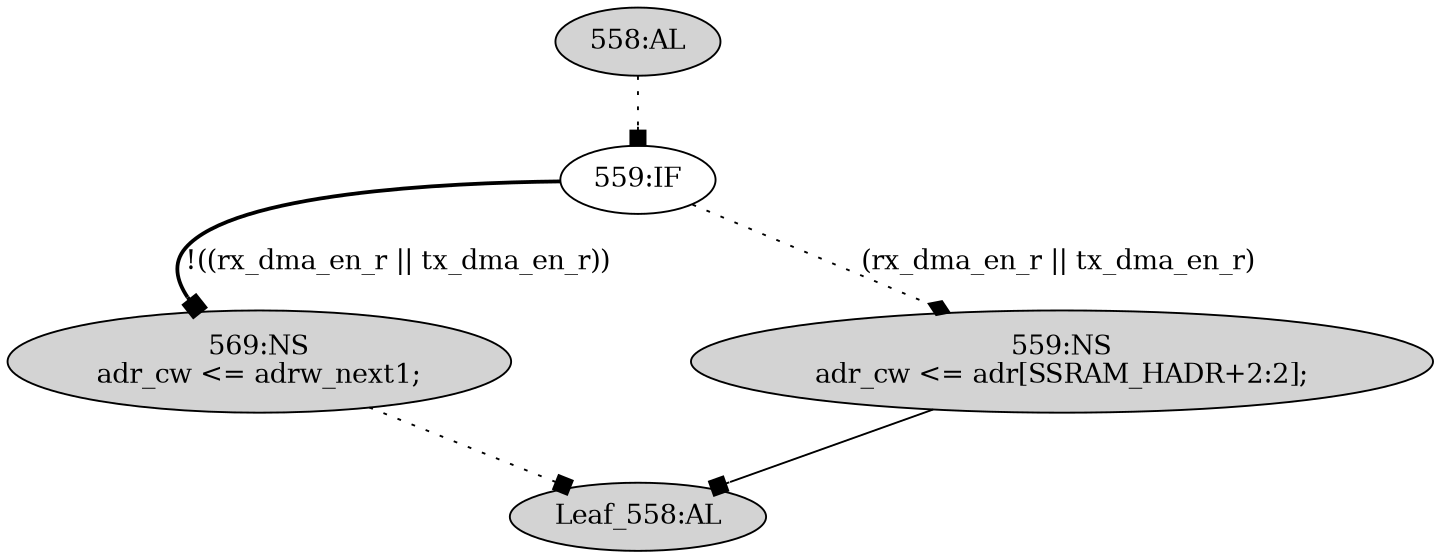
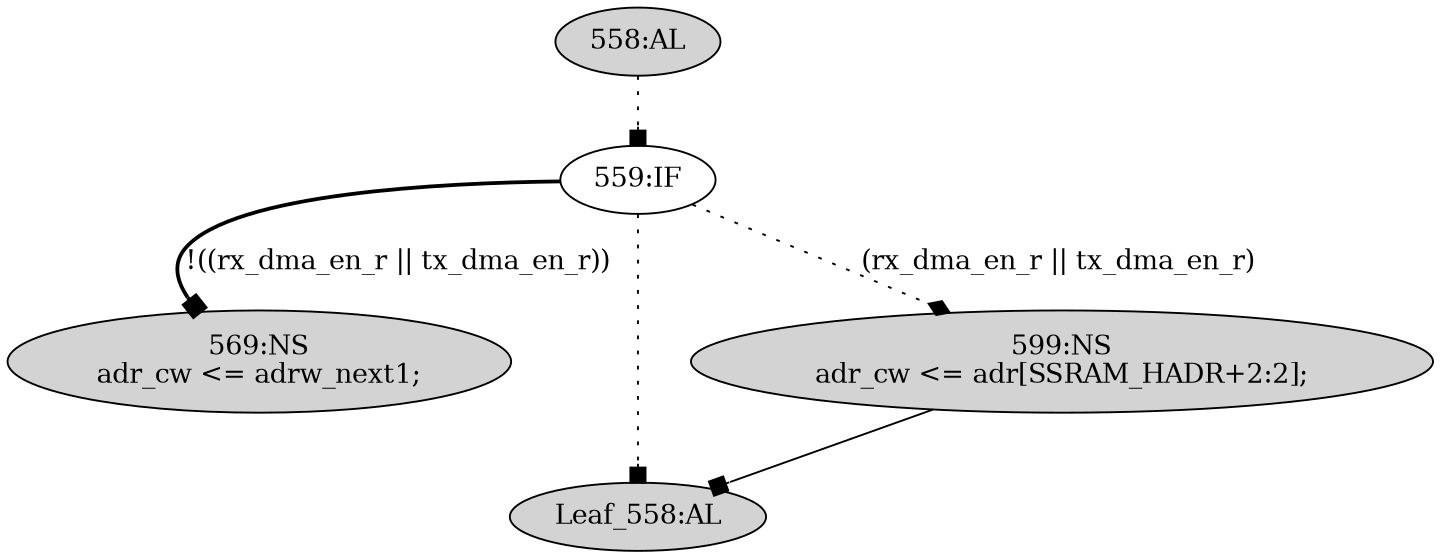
  strict digraph {
    node [fillcolor=lightgrey statements="[]" style=filled typ=NonblockingSubstitution]
    edge [arrowhead=box cond="[]" lineno=None style=dotted]
    n1 [ast="<pyverilog.vparser.ast.NonblockingSubstitution object at 0x7fa020e95f10>" label="569:NS\nadr_cw <= adrw_next1;" statements="[<pyverilog.vparser.ast.NonblockingSubstitution object at 0x7fa020e95f10>]"]
    n2 [def_var="['adr_cw']" label="Leaf_558:AL" statements="" typ=""]
    n3 [ast="<pyverilog.vparser.ast.Always object at 0x7fa020e2f090>" clk_sens=True label="558:AL" sens="['clk']" typ=Always use_var="['adrw_next1', 'adr', 'rx_dma_en_r', 'tx_dma_en_r']"]
    n4 [ast="<pyverilog.vparser.ast.IfStatement object at 0x7fa020e2f190>" fillcolor=white label="559:IF" typ=IfStatement]
-   n5 [ast="<pyverilog.vparser.ast.NonblockingSubstitution object at 0x7fa020e2f250>" label="559:NS\nadr_cw <= adr[SSRAM_HADR+2:2];" statements="[<pyverilog.vparser.ast.NonblockingSubstitution object at 0x7fa020e2f250>]"]
-   n1 -> n2
+   n5 [ast="<pyverilog.vparser.ast.NonblockingSubstitution object at 0x7fa020e2f250>" label="599:NS\nadr_cw <= adr[SSRAM_HADR+2:2];" statements="[<pyverilog.vparser.ast.NonblockingSubstitution object at 0x7fa020e2f250>]"]
+   n4 -> n2
    n3 -> n4
    n4 -> n1 [cond="['rx_dma_en_r', 'tx_dma_en_r']" label="!((rx_dma_en_r || tx_dma_en_r))" lineno=559 style=bold]
    n4 -> n5 [arrowhead=diamond cond="['rx_dma_en_r', 'tx_dma_en_r']" label="(rx_dma_en_r || tx_dma_en_r)" lineno=559]
    n5 -> n2 [style=solid]
  }
